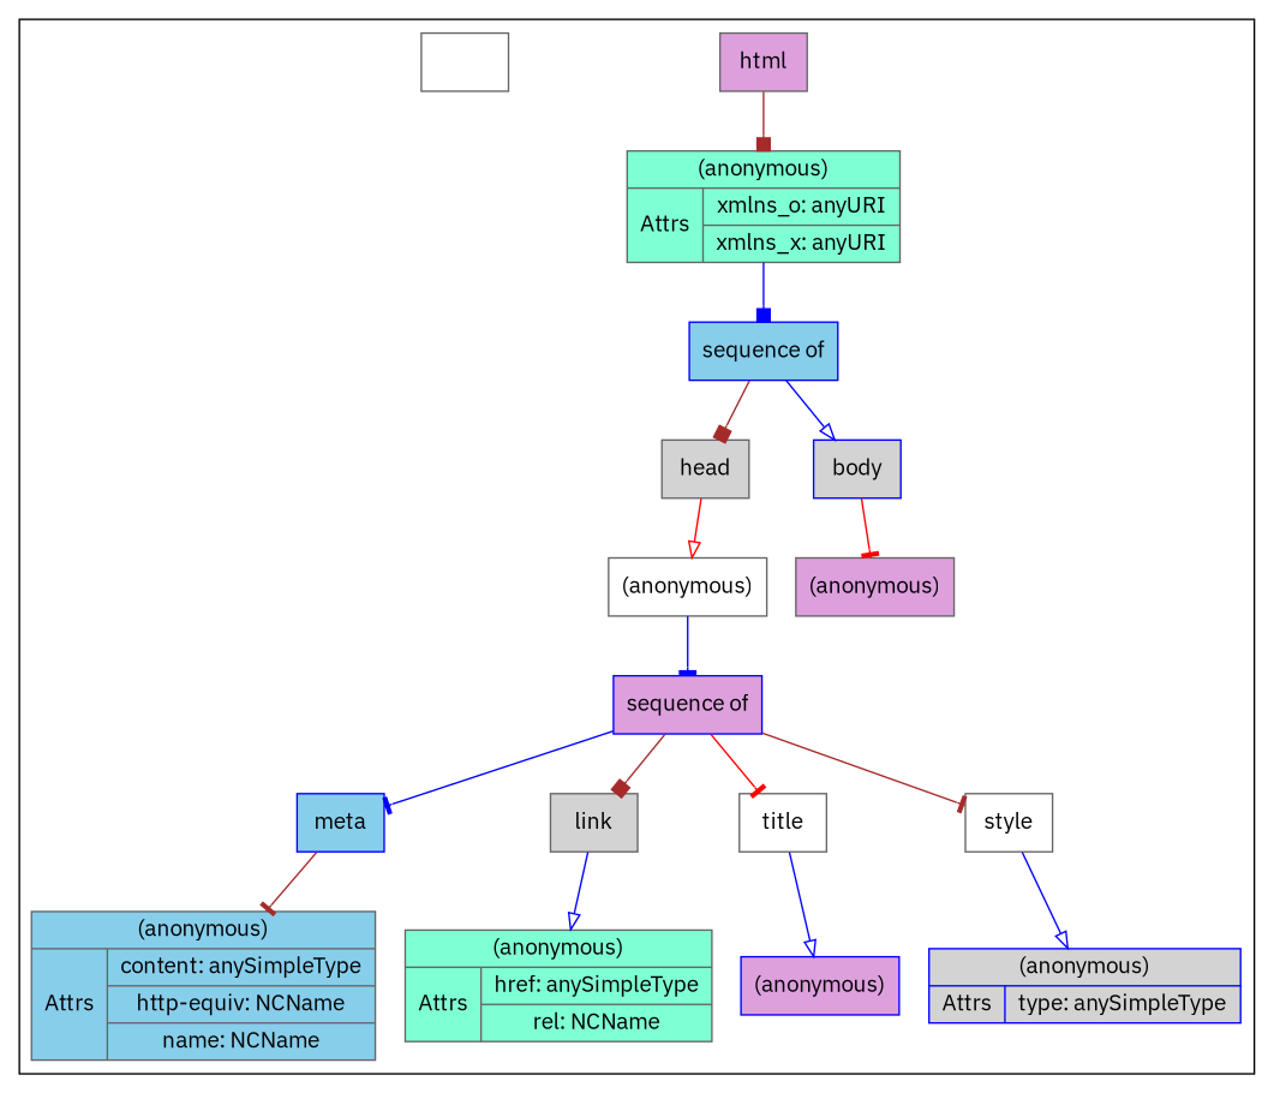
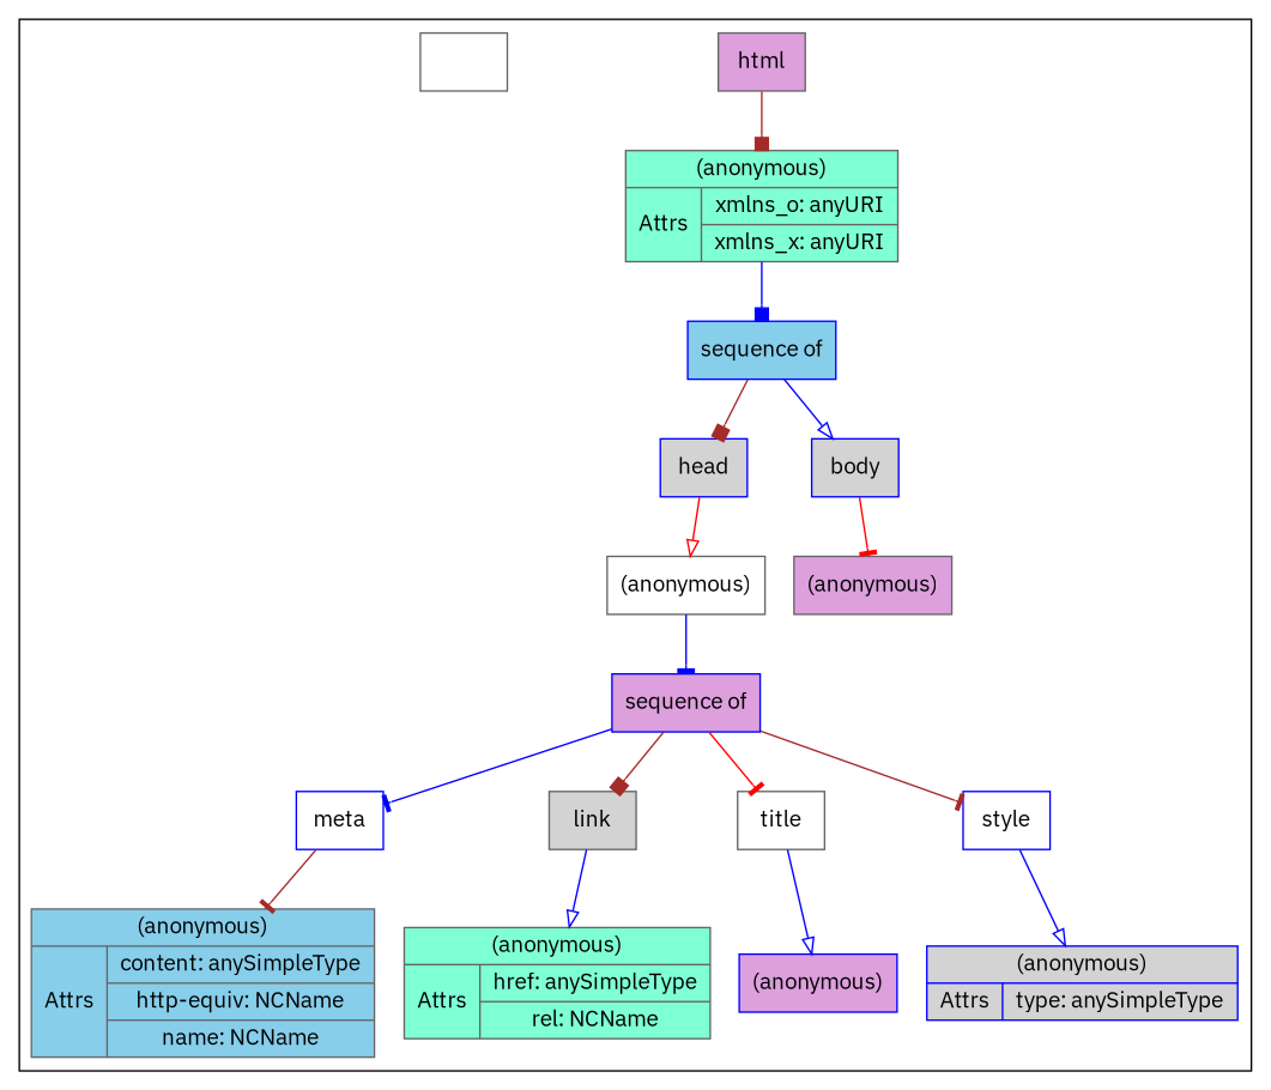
  digraph {
    fontname="IBM Plex Sans"
    node [color=gray40 fillcolor=white fontname="IBM Plex Sans" shape=record style=filled]
    edge [arrowhead=tee arrowtail=diamond color=blue fontname="IBM Plex Sans"]
    n1 [fillcolor=aquamarine label="{(anonymous)|{Attrs|{{<AttributeUseImpl27891041>xmlns_o: anyURI}|{<AttributeUseImpl9319143>xmlns_x: anyURI}}}}"]
    n2 [fillcolor=plum label="{html}"]
    n3 [label="{}"]
-   n4 [color=blue fillcolor=skyblue label="{meta}"]
+   n4 [color=blue label="{meta}"]
    n5 [color=blue fillcolor=lightgrey label="{(anonymous)|{Attrs|{{<AttributeUseImpl28571894>type: anySimpleType}}}}"]
    n6 [fillcolor=lightgrey label="{link}"]
-   n7 [fillcolor=lightgrey label="{head}"]
+   n7 [color=blue fillcolor=lightgrey label="{head}"]
    n8 [fillcolor=aquamarine label="{(anonymous)|{Attrs|{{<AttributeUseImpl21021313>href: anySimpleType}|{<AttributeUseImpl10605044>rel: NCName}}}}"]
    n9 [fillcolor=plum label="{(anonymous)}"]
    n10 [fillcolor=skyblue label="{(anonymous)|{Attrs|{{<AttributeUseImpl13756574>content: anySimpleType}|{<AttributeUseImpl16713087>http-equiv: NCName}|{<AttributeUseImpl12710158>name: NCName}}}}"]
    n11 [color=blue fillcolor=plum label="{sequence of}"]
    n12 [label="{(anonymous)}"]
    n13 [color=blue fillcolor=lightgrey label="{body}"]
    n14 [color=blue fillcolor=plum label="{(anonymous)}"]
    n15 [label="{title}"]
    n16 [color=blue fillcolor=skyblue label="{sequence of}"]
-   n17 [label="{style}"]
+   n17 [color=blue label="{style}"]
    subgraph cluster_1 {
      n1
      n2
      n3
      n4
      n5
      n6
      n7
      n8
      n9
      n10
      n11
      n12
      n13
      n14
      n15
      n16
      n17
    }
    n1 -> n16 [arrowhead=box]
    n2 -> n1 [arrowhead=box color=brown arrowtail=""]
    n4 -> n10 [color=brown arrowtail=""]
    n6 -> n8 [arrowhead=onormal arrowtail=""]
    n7 -> n12 [arrowhead=onormal color=red arrowtail=""]
    n11 -> n4
    n11 -> n6 [arrowhead=box color=brown]
    n11 -> n15 [color=red]
    n11 -> n17 [color=brown]
    n12 -> n11
    n13 -> n9 [color=red arrowtail=""]
    n15 -> n14 [arrowhead=onormal arrowtail=""]
    n16 -> n7 [arrowhead=box color=brown]
    n16 -> n13 [arrowhead=onormal]
    n17 -> n5 [arrowhead=onormal arrowtail=""]
  }
